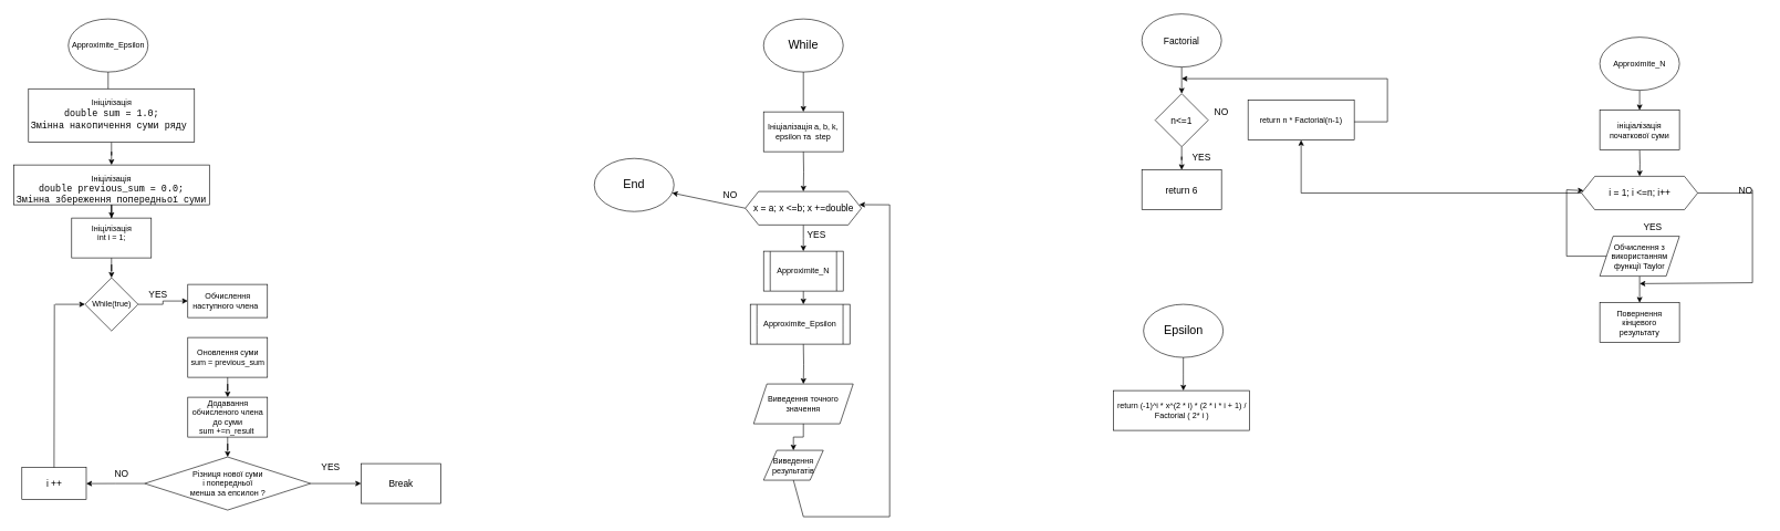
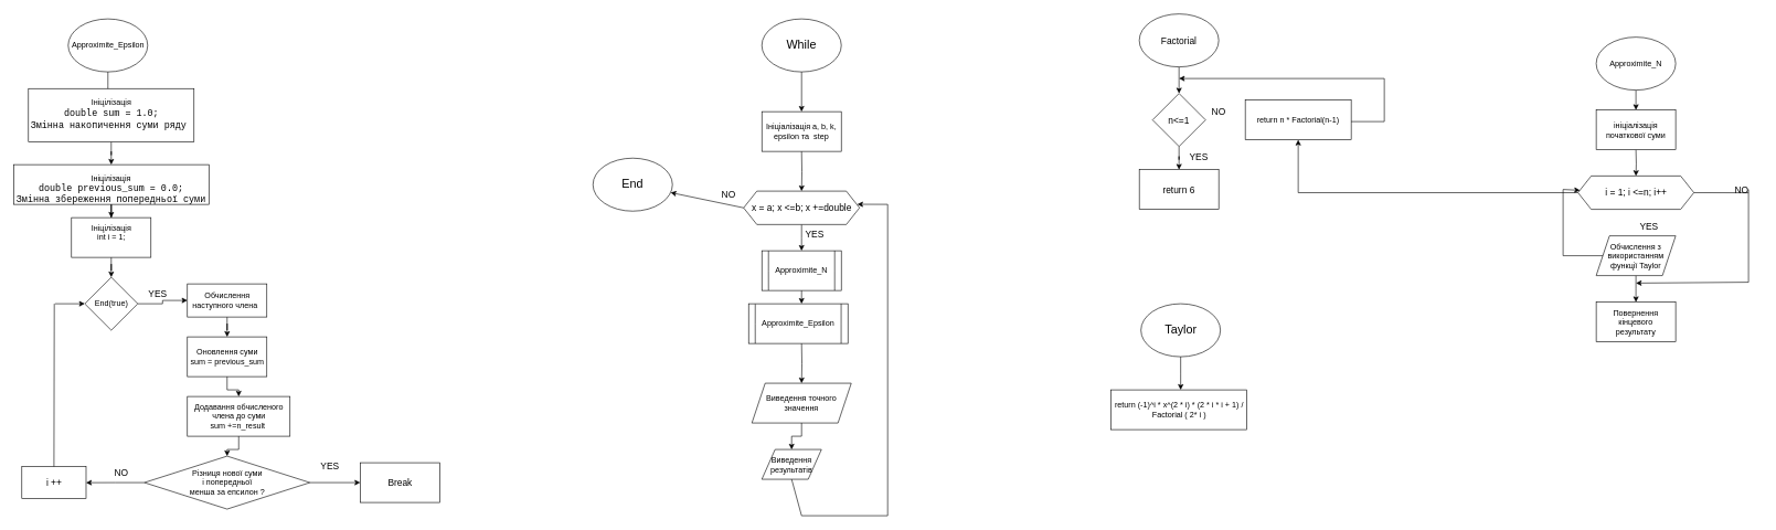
  <mxCell id="0" />
  <mxCell id="1" parent="0" />
  <mxCell id="2" value="" style="edgeStyle=orthogonalEdgeStyle;rounded=0;orthogonalLoop=1;jettySize=auto;html=1;entryX=0.5;entryY=0;entryDx=0;entryDy=0;" edge="1" parent="1" source="3" target="46"><mxGeometry relative="1" as="geometry"><mxPoint x="1210" y="158" as="targetPoint" /></mxGeometry></mxCell>
  <mxCell id="3" value="&lt;font style=&quot;font-size: 18px;&quot;&gt;While&lt;/font&gt;" style="ellipse;whiteSpace=wrap;html=1;" vertex="1" parent="1"><mxGeometry x="1150" y="28" width="120" height="80" as="geometry" /></mxCell>
  <mxCell id="4" value="" style="edgeStyle=orthogonalEdgeStyle;rounded=0;orthogonalLoop=1;jettySize=auto;html=1;" edge="1" parent="1" target="6"><mxGeometry relative="1" as="geometry"><mxPoint x="1210" y="228" as="sourcePoint" /></mxGeometry></mxCell>
  <mxCell id="5" value="" style="edgeStyle=orthogonalEdgeStyle;rounded=0;orthogonalLoop=1;jettySize=auto;html=1;" edge="1" parent="1" source="6" target="8"><mxGeometry relative="1" as="geometry" /></mxCell>
  <mxCell id="6" value="&lt;span style=&quot;font-size: 14px;&quot;&gt;x = a; x &amp;lt;=b; x +=double&lt;/span&gt;" style="shape=hexagon;perimeter=hexagonPerimeter2;whiteSpace=wrap;html=1;fixedSize=1;" vertex="1" parent="1"><mxGeometry x="1122.5" y="288" width="175" height="50.41" as="geometry" /></mxCell>
  <mxCell id="7" value="" style="edgeStyle=orthogonalEdgeStyle;rounded=0;orthogonalLoop=1;jettySize=auto;html=1;" edge="1" parent="1" source="8"><mxGeometry relative="1" as="geometry"><mxPoint x="1210.053" y="458" as="targetPoint" /></mxGeometry></mxCell>
  <mxCell id="8" value="Approximite_N" style="rounded=0;whiteSpace=wrap;html=1;" vertex="1" parent="1"><mxGeometry x="1150" y="378" width="120" height="60" as="geometry" /></mxCell>
  <mxCell id="9" value="" style="endArrow=none;html=1;rounded=0;entryX=0.167;entryY=0;entryDx=0;entryDy=0;entryPerimeter=0;exitX=0.167;exitY=0.993;exitDx=0;exitDy=0;exitPerimeter=0;" edge="1" parent="1"><mxGeometry width="50" height="50" relative="1" as="geometry"><mxPoint x="1160.04" y="437.79" as="sourcePoint" /><mxPoint x="1160.04" y="378.21" as="targetPoint" /><Array as="points"><mxPoint x="1160" y="408.21" /></Array></mxGeometry></mxCell>
  <mxCell id="10" value="" style="endArrow=none;html=1;rounded=0;entryX=0.167;entryY=0;entryDx=0;entryDy=0;entryPerimeter=0;exitX=0.167;exitY=0.993;exitDx=0;exitDy=0;exitPerimeter=0;" edge="1" parent="1"><mxGeometry width="50" height="50" relative="1" as="geometry"><mxPoint x="1260" y="438" as="sourcePoint" /><mxPoint x="1260" y="378" as="targetPoint" /><Array as="points"><mxPoint x="1260" y="408" /></Array></mxGeometry></mxCell>
  <mxCell id="11" value="" style="edgeStyle=orthogonalEdgeStyle;rounded=0;orthogonalLoop=1;jettySize=auto;html=1;" edge="1" parent="1" target="13"><mxGeometry relative="1" as="geometry"><mxPoint x="1210" y="518" as="sourcePoint" /></mxGeometry></mxCell>
  <mxCell id="12" value="" style="edgeStyle=orthogonalEdgeStyle;rounded=0;orthogonalLoop=1;jettySize=auto;html=1;" edge="1" parent="1" source="13" target="15"><mxGeometry relative="1" as="geometry" /></mxCell>
  <mxCell id="13" value="Виведення точного значення" style="shape=parallelogram;perimeter=parallelogramPerimeter;whiteSpace=wrap;html=1;fixedSize=1;" vertex="1" parent="1"><mxGeometry x="1135" y="578" width="150" height="60" as="geometry" /></mxCell>
  <mxCell id="14" value="&lt;font style=&quot;font-size: 14px;&quot;&gt;YES&lt;/font&gt;" style="text;strokeColor=none;align=center;fillColor=none;html=1;verticalAlign=middle;whiteSpace=wrap;rounded=0;" vertex="1" parent="1"><mxGeometry x="1200" y="338.41" width="60" height="30" as="geometry" /></mxCell>
  <mxCell id="15" value="Виведення результатів" style="shape=parallelogram;perimeter=parallelogramPerimeter;whiteSpace=wrap;html=1;fixedSize=1;" vertex="1" parent="1"><mxGeometry x="1150" y="678" width="90" height="45" as="geometry" /></mxCell>
  <mxCell id="16" value="" style="endArrow=none;html=1;rounded=0;exitX=0.5;exitY=1;exitDx=0;exitDy=0;" edge="1" parent="1" source="15"><mxGeometry width="50" height="50" relative="1" as="geometry"><mxPoint x="1470" y="558" as="sourcePoint" /><mxPoint x="1210" y="778" as="targetPoint" /></mxGeometry></mxCell>
  <mxCell id="17" value="" style="endArrow=none;html=1;rounded=0;" edge="1" parent="1"><mxGeometry width="50" height="50" relative="1" as="geometry"><mxPoint x="1210" y="778" as="sourcePoint" /><mxPoint x="1340" y="778" as="targetPoint" /></mxGeometry></mxCell>
  <mxCell id="18" value="" style="endArrow=none;html=1;rounded=0;" edge="1" parent="1"><mxGeometry width="50" height="50" relative="1" as="geometry"><mxPoint x="1340" y="778" as="sourcePoint" /><mxPoint x="1340" y="308" as="targetPoint" /></mxGeometry></mxCell>
  <mxCell id="19" value="" style="endArrow=classic;html=1;rounded=0;entryX=0.981;entryY=0.394;entryDx=0;entryDy=0;entryPerimeter=0;" edge="1" parent="1" target="6"><mxGeometry width="50" height="50" relative="1" as="geometry"><mxPoint x="1340" y="308" as="sourcePoint" /><mxPoint x="1520" y="508" as="targetPoint" /></mxGeometry></mxCell>
  <mxCell id="20" value="" style="endArrow=classic;html=1;rounded=0;exitX=0;exitY=0.5;exitDx=0;exitDy=0;" edge="1" parent="1" source="6" target="21"><mxGeometry width="50" height="50" relative="1" as="geometry"><mxPoint x="1420" y="378" as="sourcePoint" /><mxPoint x="1010" y="313" as="targetPoint" /></mxGeometry></mxCell>
  <mxCell id="21" value="&lt;font style=&quot;font-size: 18px;&quot;&gt;End&lt;/font&gt;" style="ellipse;whiteSpace=wrap;html=1;" vertex="1" parent="1"><mxGeometry x="895" y="238.2" width="120" height="80" as="geometry" /></mxCell>
  <mxCell id="22" value="&lt;font style=&quot;font-size: 14px;&quot;&gt;NO&lt;/font&gt;" style="text;strokeColor=none;align=center;fillColor=none;html=1;verticalAlign=middle;whiteSpace=wrap;rounded=0;" vertex="1" parent="1"><mxGeometry x="1070" y="278" width="60" height="30" as="geometry" /></mxCell>
  <mxCell id="23" value="" style="edgeStyle=orthogonalEdgeStyle;rounded=0;orthogonalLoop=1;jettySize=auto;html=1;" edge="1" parent="1"><mxGeometry relative="1" as="geometry"><mxPoint x="2470" y="135.5" as="sourcePoint" /><mxPoint x="2470" y="165.5" as="targetPoint" /></mxGeometry></mxCell>
  <mxCell id="24" value="" style="edgeStyle=orthogonalEdgeStyle;rounded=0;orthogonalLoop=1;jettySize=auto;html=1;" edge="1" parent="1" target="26"><mxGeometry relative="1" as="geometry"><mxPoint x="2470" y="225.5" as="sourcePoint" /></mxGeometry></mxCell>
  <mxCell id="25" value="" style="edgeStyle=orthogonalEdgeStyle;rounded=0;orthogonalLoop=1;jettySize=auto;html=1;" edge="1" parent="1" source="26" target="78"><mxGeometry relative="1" as="geometry" /></mxCell>
  <mxCell id="26" value="&lt;span style=&quot;font-size: 14px;&quot;&gt;i = 1; i &amp;lt;=n; i++&lt;/span&gt;" style="shape=hexagon;perimeter=hexagonPerimeter2;whiteSpace=wrap;html=1;fixedSize=1;" vertex="1" parent="1"><mxGeometry x="2382.5" y="265.09" width="175" height="50.41" as="geometry" /></mxCell>
  <mxCell id="27" value="" style="edgeStyle=orthogonalEdgeStyle;rounded=0;orthogonalLoop=1;jettySize=auto;html=1;" edge="1" parent="1" source="28"><mxGeometry relative="1" as="geometry"><mxPoint x="2470" y="455.5" as="targetPoint" /></mxGeometry></mxCell>
  <mxCell id="28" value="Обчислення з використанням функції Taylor" style="shape=parallelogram;perimeter=parallelogramPerimeter;whiteSpace=wrap;html=1;fixedSize=1;" vertex="1" parent="1"><mxGeometry x="2410" y="355.5" width="120" height="60" as="geometry" /></mxCell>
  <mxCell id="29" value="Approximite_Epsilon" style="rounded=0;whiteSpace=wrap;html=1;" vertex="1" parent="1"><mxGeometry x="1130" y="458" width="150" height="60" as="geometry" /></mxCell>
  <mxCell id="30" value="" style="endArrow=none;html=1;rounded=0;entryX=0.167;entryY=0;entryDx=0;entryDy=0;entryPerimeter=0;exitX=0.167;exitY=0.993;exitDx=0;exitDy=0;exitPerimeter=0;" edge="1" parent="1"><mxGeometry width="50" height="50" relative="1" as="geometry"><mxPoint x="1140.04" y="518" as="sourcePoint" /><mxPoint x="1140.04" y="458.42" as="targetPoint" /><Array as="points"><mxPoint x="1140" y="488.42" /></Array></mxGeometry></mxCell>
  <mxCell id="31" value="" style="endArrow=none;html=1;rounded=0;entryX=0.167;entryY=0;entryDx=0;entryDy=0;entryPerimeter=0;exitX=0.167;exitY=0.993;exitDx=0;exitDy=0;exitPerimeter=0;" edge="1" parent="1"><mxGeometry width="50" height="50" relative="1" as="geometry"><mxPoint x="1269.78" y="518" as="sourcePoint" /><mxPoint x="1269.78" y="458" as="targetPoint" /><Array as="points"><mxPoint x="1269.78" y="488" /></Array></mxGeometry></mxCell>
  <mxCell id="32" value="Approximite_N" style="ellipse;whiteSpace=wrap;html=1;" vertex="1" parent="1"><mxGeometry x="2410" y="55.5" width="120" height="80" as="geometry" /></mxCell>
  <mxCell id="33" value="" style="edgeStyle=orthogonalEdgeStyle;rounded=0;orthogonalLoop=1;jettySize=auto;html=1;" edge="1" parent="1" source="34"><mxGeometry relative="1" as="geometry"><mxPoint x="162.5" y="148" as="targetPoint" /></mxGeometry></mxCell>
  <mxCell id="34" value="Approximite_Epsilon" style="ellipse;whiteSpace=wrap;html=1;" vertex="1" parent="1"><mxGeometry x="102.5" y="28" width="120" height="80" as="geometry" /></mxCell>
  <mxCell id="35" value="" style="edgeStyle=orthogonalEdgeStyle;rounded=0;orthogonalLoop=1;jettySize=auto;html=1;" edge="1" parent="1" source="36"><mxGeometry relative="1" as="geometry"><mxPoint x="1782.5" y="588" as="targetPoint" /></mxGeometry></mxCell>
- <mxCell id="36" value="&lt;font style=&quot;font-size: 18px;&quot;&gt;Epsilon&lt;/font&gt;" style="ellipse;whiteSpace=wrap;html=1;" vertex="1" parent="1"><mxGeometry x="1722.5" y="458" width="120" height="80" as="geometry" /></mxCell>
+ <mxCell id="36" value="&lt;font style=&quot;font-size: 18px;&quot;&gt;Taylor&lt;/font&gt;" style="ellipse;whiteSpace=wrap;html=1;" vertex="1" parent="1"><mxGeometry x="1722.5" y="458" width="120" height="80" as="geometry" /></mxCell>
  <mxCell id="37" value="Повернення кінцевого&lt;br&gt;результату" style="rounded=0;whiteSpace=wrap;html=1;" vertex="1" parent="1"><mxGeometry x="2410" y="455.5" width="120" height="60" as="geometry" /></mxCell>
  <mxCell id="38" value="" style="endArrow=none;html=1;rounded=0;entryX=0;entryY=0.5;entryDx=0;entryDy=0;" edge="1" parent="1" target="28"><mxGeometry width="50" height="50" relative="1" as="geometry"><mxPoint x="2360" y="385.5" as="sourcePoint" /><mxPoint x="2420" y="380.7" as="targetPoint" /></mxGeometry></mxCell>
  <mxCell id="39" value="" style="endArrow=none;html=1;rounded=0;" edge="1" parent="1"><mxGeometry width="50" height="50" relative="1" as="geometry"><mxPoint x="2360" y="385.5" as="sourcePoint" /><mxPoint x="2360" y="285.5" as="targetPoint" /></mxGeometry></mxCell>
  <mxCell id="40" value="" style="endArrow=classic;html=1;rounded=0;entryX=0.017;entryY=0.43;entryDx=0;entryDy=0;entryPerimeter=0;" edge="1" parent="1" target="26"><mxGeometry width="50" height="50" relative="1" as="geometry"><mxPoint x="2360" y="285.5" as="sourcePoint" /><mxPoint x="2380" y="285.5" as="targetPoint" /></mxGeometry></mxCell>
  <mxCell id="41" value="&lt;font style=&quot;font-size: 14px;&quot;&gt;YES&lt;/font&gt;" style="text;strokeColor=none;align=center;fillColor=none;html=1;verticalAlign=middle;whiteSpace=wrap;rounded=0;" vertex="1" parent="1"><mxGeometry x="2460" y="325.5" width="60" height="30" as="geometry" /></mxCell>
  <mxCell id="42" value="" style="endArrow=none;html=1;rounded=0;exitX=1;exitY=0.5;exitDx=0;exitDy=0;" edge="1" parent="1" source="26"><mxGeometry width="50" height="50" relative="1" as="geometry"><mxPoint x="2650" y="355.5" as="sourcePoint" /><mxPoint x="2640" y="290.5" as="targetPoint" /></mxGeometry></mxCell>
  <mxCell id="43" value="&lt;font style=&quot;font-size: 14px;&quot;&gt;NO&lt;/font&gt;" style="text;strokeColor=none;align=center;fillColor=none;html=1;verticalAlign=middle;whiteSpace=wrap;rounded=0;" vertex="1" parent="1"><mxGeometry x="2600" y="270.7" width="60" height="30" as="geometry" /></mxCell>
  <mxCell id="44" value="" style="endArrow=none;html=1;rounded=0;" edge="1" parent="1"><mxGeometry width="50" height="50" relative="1" as="geometry"><mxPoint x="2640" y="425.5" as="sourcePoint" /><mxPoint x="2640" y="285.5" as="targetPoint" /></mxGeometry></mxCell>
  <mxCell id="45" value="" style="endArrow=classic;html=1;rounded=0;entryX=0.997;entryY=0.689;entryDx=0;entryDy=0;entryPerimeter=0;" edge="1" parent="1"><mxGeometry width="50" height="50" relative="1" as="geometry"><mxPoint x="2640" y="425.5" as="sourcePoint" /><mxPoint x="2470" y="426.84" as="targetPoint" /></mxGeometry></mxCell>
  <mxCell id="46" value="Ініціалізація a, b, k, epsilon та&amp;nbsp; step" style="rounded=0;whiteSpace=wrap;html=1;" vertex="1" parent="1"><mxGeometry x="1150" y="168" width="120" height="60" as="geometry" /></mxCell>
  <mxCell id="47" value="ініціалізація початкової суми" style="rounded=0;whiteSpace=wrap;html=1;" vertex="1" parent="1"><mxGeometry x="2410" y="165.5" width="120" height="60" as="geometry" /></mxCell>
  <mxCell id="48" value="" style="edgeStyle=orthogonalEdgeStyle;rounded=0;orthogonalLoop=1;jettySize=auto;html=1;" edge="1" parent="1" source="49" target="51"><mxGeometry relative="1" as="geometry" /></mxCell>
  <mxCell id="49" value="Ініцілізація&lt;br&gt;&lt;div style=&quot;font-family: Consolas, &amp;quot;Courier New&amp;quot;, monospace; line-height: 19px; white-space: pre; font-size: 14px;&quot;&gt;&lt;div style=&quot;&quot;&gt;double sum = 1.0;&lt;br/&gt;Змінна накопичення суми ряду &lt;/div&gt;&lt;/div&gt;" style="rounded=0;whiteSpace=wrap;html=1;" vertex="1" parent="1"><mxGeometry x="42.5" y="133.2" width="250" height="80.41" as="geometry" /></mxCell>
  <mxCell id="50" value="" style="edgeStyle=orthogonalEdgeStyle;rounded=0;orthogonalLoop=1;jettySize=auto;html=1;" edge="1" parent="1" source="51" target="53"><mxGeometry relative="1" as="geometry" /></mxCell>
  <mxCell id="51" value="&lt;br&gt;&lt;span style=&quot;color: rgb(0, 0, 0); font-family: Helvetica; font-size: 12px; font-style: normal; font-variant-ligatures: normal; font-variant-caps: normal; font-weight: 400; letter-spacing: normal; orphans: 2; text-align: center; text-indent: 0px; text-transform: none; widows: 2; word-spacing: 0px; -webkit-text-stroke-width: 0px; white-space: normal; background-color: rgb(251, 251, 251); text-decoration-thickness: initial; text-decoration-style: initial; text-decoration-color: initial; display: inline !important; float: none;&quot;&gt;Ініцілізація&lt;br&gt;&lt;/span&gt;&lt;div&gt;&lt;span style=&quot;font-family: Consolas, &amp;quot;Courier New&amp;quot;, monospace; font-size: 14px; white-space: pre;&quot;&gt;double previous_sum = 0.0;&lt;br&gt;Змінна збереження попередньої суми&lt;/span&gt;&lt;/div&gt;" style="rounded=0;whiteSpace=wrap;html=1;" vertex="1" parent="1"><mxGeometry x="20" y="248" width="295" height="60" as="geometry" /></mxCell>
  <mxCell id="52" value="" style="edgeStyle=orthogonalEdgeStyle;rounded=0;orthogonalLoop=1;jettySize=auto;html=1;" edge="1" parent="1" source="53" target="55"><mxGeometry relative="1" as="geometry" /></mxCell>
  <mxCell id="53" value="Ініцілізація&lt;br&gt;int i = 1;&lt;div&gt;&lt;br&gt;&lt;/div&gt;" style="rounded=0;whiteSpace=wrap;html=1;" vertex="1" parent="1"><mxGeometry x="107.5" y="328" width="120" height="60" as="geometry" /></mxCell>
  <mxCell id="54" value="" style="edgeStyle=orthogonalEdgeStyle;rounded=0;orthogonalLoop=1;jettySize=auto;html=1;" edge="1" parent="1" source="55" target="57"><mxGeometry relative="1" as="geometry" /></mxCell>
- <mxCell id="55" value="While(true)" style="rhombus;whiteSpace=wrap;html=1;" vertex="1" parent="1"><mxGeometry x="127.5" y="418" width="80" height="80" as="geometry" /></mxCell>
+ <mxCell id="55" value="End(true)" style="rhombus;whiteSpace=wrap;html=1;" vertex="1" parent="1"><mxGeometry x="127.5" y="418" width="80" height="80" as="geometry" /></mxCell>
+ <mxCell id="56" value="" style="edgeStyle=orthogonalEdgeStyle;rounded=0;orthogonalLoop=1;jettySize=auto;html=1;" edge="1" parent="1" source="57" target="59"><mxGeometry relative="1" as="geometry" /></mxCell>
  <mxCell id="57" value="Обчислення наступного члена&amp;nbsp;&amp;nbsp;" style="rounded=0;whiteSpace=wrap;html=1;" vertex="1" parent="1"><mxGeometry x="282.5" y="428" width="120" height="50" as="geometry" /></mxCell>
  <mxCell id="58" value="" style="edgeStyle=orthogonalEdgeStyle;rounded=0;orthogonalLoop=1;jettySize=auto;html=1;" edge="1" parent="1" source="59" target="61"><mxGeometry relative="1" as="geometry" /></mxCell>
  <mxCell id="59" value="Оновлення суми&lt;br&gt;sum = previous_sum" style="whiteSpace=wrap;html=1;rounded=0;" vertex="1" parent="1"><mxGeometry x="282.5" y="508" width="120" height="60" as="geometry" /></mxCell>
  <mxCell id="60" value="" style="edgeStyle=orthogonalEdgeStyle;rounded=0;orthogonalLoop=1;jettySize=auto;html=1;" edge="1" parent="1" source="61" target="64"><mxGeometry relative="1" as="geometry" /></mxCell>
- <mxCell id="61" value="Додавання обчисленого члена до суми&lt;br&gt;sum +=n_result&amp;nbsp;" style="rounded=0;whiteSpace=wrap;html=1;" vertex="1" parent="1"><mxGeometry x="282.5" y="598" width="120" height="60" as="geometry" /></mxCell>
+ <mxCell id="61" value="Додавання обчисленого члена до суми&lt;br&gt;sum +=n_result&amp;nbsp;" style="rounded=0;whiteSpace=wrap;html=1;" vertex="1" parent="1"><mxGeometry x="282.5" y="598" width="155" height="60" as="geometry" /></mxCell>
  <mxCell id="62" value="" style="edgeStyle=orthogonalEdgeStyle;rounded=0;orthogonalLoop=1;jettySize=auto;html=1;" edge="1" parent="1" source="64" target="65"><mxGeometry relative="1" as="geometry" /></mxCell>
  <mxCell id="63" value="" style="edgeStyle=orthogonalEdgeStyle;rounded=0;orthogonalLoop=1;jettySize=auto;html=1;" edge="1" parent="1" source="64" target="68"><mxGeometry relative="1" as="geometry" /></mxCell>
  <mxCell id="64" value="Різниця нової суми &lt;br&gt;і попередньої &lt;br&gt;менша за епсилон ?" style="rhombus;whiteSpace=wrap;html=1;" vertex="1" parent="1"><mxGeometry x="217.5" y="688" width="250" height="80" as="geometry" /></mxCell>
  <mxCell id="65" value="&lt;font style=&quot;font-size: 14px;&quot;&gt;Break&lt;/font&gt;" style="whiteSpace=wrap;html=1;" vertex="1" parent="1"><mxGeometry x="543.5" y="698" width="120" height="60" as="geometry" /></mxCell>
  <mxCell id="66" value="&lt;font style=&quot;font-size: 14px;&quot;&gt;YES&lt;/font&gt;" style="text;strokeColor=none;align=center;fillColor=none;html=1;verticalAlign=middle;whiteSpace=wrap;rounded=0;" vertex="1" parent="1"><mxGeometry x="207.5" y="428" width="60" height="30" as="geometry" /></mxCell>
  <mxCell id="67" value="&lt;font style=&quot;font-size: 14px;&quot;&gt;YES&lt;/font&gt;" style="text;strokeColor=none;align=center;fillColor=none;html=1;verticalAlign=middle;whiteSpace=wrap;rounded=0;" vertex="1" parent="1"><mxGeometry x="467.5" y="688" width="60" height="30" as="geometry" /></mxCell>
  <mxCell id="68" value="&lt;font style=&quot;font-size: 14px;&quot;&gt;i ++&lt;/font&gt;" style="whiteSpace=wrap;html=1;" vertex="1" parent="1"><mxGeometry x="32.5" y="703.75" width="97" height="48.5" as="geometry" /></mxCell>
  <mxCell id="69" value="&lt;font style=&quot;font-size: 14px;&quot;&gt;NO&lt;/font&gt;" style="text;strokeColor=none;align=center;fillColor=none;html=1;verticalAlign=middle;whiteSpace=wrap;rounded=0;" vertex="1" parent="1"><mxGeometry x="152.5" y="698" width="60" height="30" as="geometry" /></mxCell>
  <mxCell id="70" value="" style="endArrow=none;html=1;rounded=0;exitX=0.5;exitY=0;exitDx=0;exitDy=0;" edge="1" parent="1" source="68"><mxGeometry width="50" height="50" relative="1" as="geometry"><mxPoint x="52.5" y="678" as="sourcePoint" /><mxPoint x="81.5" y="458" as="targetPoint" /></mxGeometry></mxCell>
  <mxCell id="71" value="" style="endArrow=classic;html=1;rounded=0;entryX=0;entryY=0.5;entryDx=0;entryDy=0;" edge="1" parent="1" target="55"><mxGeometry width="50" height="50" relative="1" as="geometry"><mxPoint x="82.5" y="458" as="sourcePoint" /><mxPoint x="32.5" y="458" as="targetPoint" /></mxGeometry></mxCell>
  <mxCell id="72" value="" style="edgeStyle=orthogonalEdgeStyle;rounded=0;orthogonalLoop=1;jettySize=auto;html=1;" edge="1" parent="1" source="73"><mxGeometry relative="1" as="geometry"><mxPoint x="1780" y="140.5" as="targetPoint" /></mxGeometry></mxCell>
  <mxCell id="73" value="&lt;font style=&quot;font-size: 14px;&quot;&gt;Factorial&lt;/font&gt;" style="ellipse;whiteSpace=wrap;html=1;" vertex="1" parent="1"><mxGeometry x="1720" y="20.5" width="120" height="80" as="geometry" /></mxCell>
  <mxCell id="74" value="" style="edgeStyle=orthogonalEdgeStyle;rounded=0;orthogonalLoop=1;jettySize=auto;html=1;" edge="1" parent="1" source="75" target="76"><mxGeometry relative="1" as="geometry" /></mxCell>
  <mxCell id="75" value="&lt;font style=&quot;font-size: 14px;&quot;&gt;n&amp;lt;=1&lt;/font&gt;" style="rhombus;whiteSpace=wrap;html=1;" vertex="1" parent="1"><mxGeometry x="1740" y="140.5" width="80" height="80" as="geometry" /></mxCell>
  <mxCell id="76" value="&lt;font style=&quot;font-size: 14px;&quot;&gt;return 6&lt;/font&gt;" style="rounded=0;whiteSpace=wrap;html=1;" vertex="1" parent="1"><mxGeometry x="1720" y="255.5" width="120" height="60" as="geometry" /></mxCell>
  <mxCell id="77" value="&lt;font style=&quot;font-size: 14px;&quot;&gt;YES&lt;/font&gt;" style="text;strokeColor=none;align=center;fillColor=none;html=1;verticalAlign=middle;whiteSpace=wrap;rounded=0;" vertex="1" parent="1"><mxGeometry x="1780" y="220.5" width="60" height="30" as="geometry" /></mxCell>
  <mxCell id="78" value="return n * Factorial(n-1)" style="rounded=0;whiteSpace=wrap;html=1;" vertex="1" parent="1"><mxGeometry x="1880" y="150.5" width="160" height="60" as="geometry" /></mxCell>
  <mxCell id="79" value="&lt;font style=&quot;font-size: 14px;&quot;&gt;NO&lt;/font&gt;" style="text;strokeColor=none;align=center;fillColor=none;html=1;verticalAlign=middle;whiteSpace=wrap;rounded=0;" vertex="1" parent="1"><mxGeometry x="1810" y="153" width="60" height="30" as="geometry" /></mxCell>
  <mxCell id="80" value="" style="endArrow=none;html=1;rounded=0;" edge="1" parent="1"><mxGeometry width="50" height="50" relative="1" as="geometry"><mxPoint x="2040" y="183" as="sourcePoint" /><mxPoint x="2090" y="183" as="targetPoint" /></mxGeometry></mxCell>
  <mxCell id="81" value="" style="endArrow=none;html=1;rounded=0;" edge="1" parent="1"><mxGeometry width="50" height="50" relative="1" as="geometry"><mxPoint x="2090" y="183" as="sourcePoint" /><mxPoint x="2090" y="118" as="targetPoint" /></mxGeometry></mxCell>
  <mxCell id="82" value="" style="endArrow=classic;html=1;rounded=0;" edge="1" parent="1"><mxGeometry width="50" height="50" relative="1" as="geometry"><mxPoint x="2090" y="118" as="sourcePoint" /><mxPoint x="1780" y="118" as="targetPoint" /></mxGeometry></mxCell>
  <mxCell id="83" value="return (-1)^i * x^(2 * i) * (2 * i * i + 1) / Factorial ( 2* i )" style="rounded=0;whiteSpace=wrap;html=1;" vertex="1" parent="1"><mxGeometry x="1677.5" y="588" width="205" height="60" as="geometry" /></mxCell>
